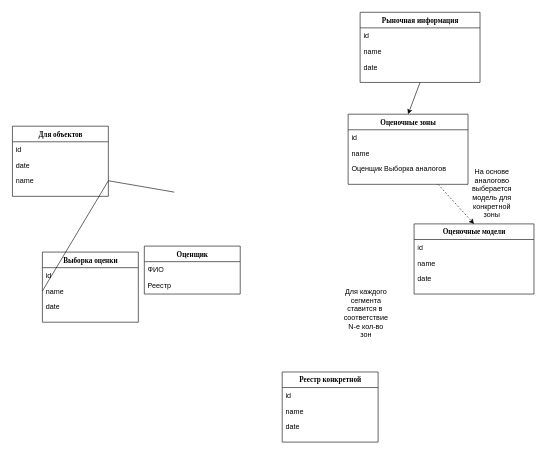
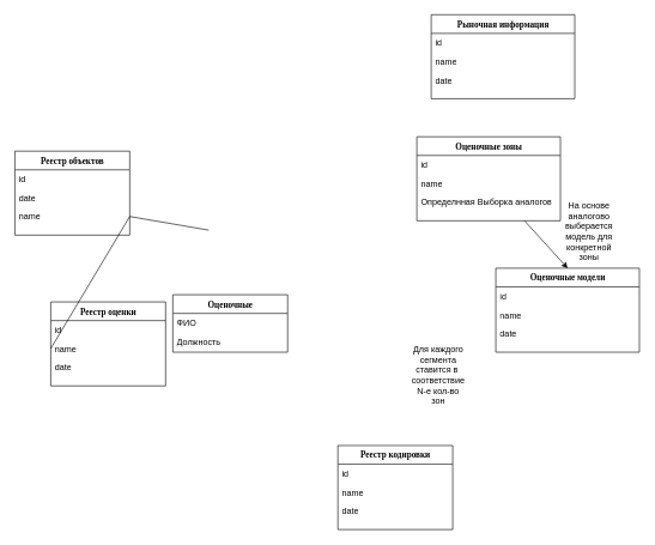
  <mxCell id="0" />
  <mxCell id="1" parent="0" />
- <mxCell id="2" value="Для объектов" style="swimlane;html=1;fontStyle=1;align=center;verticalAlign=top;childLayout=stackLayout;horizontal=1;startSize=26;horizontalStack=0;resizeParent=1;resizeLast=0;collapsible=1;marginBottom=0;swimlaneFillColor=#ffffff;rounded=0;shadow=0;comic=0;labelBackgroundColor=none;strokeWidth=1;fillColor=none;fontFamily=Verdana;fontSize=12" parent="1" vertex="1"><mxGeometry x="20" y="210" width="160" height="117" as="geometry" /></mxCell>
+ <mxCell id="2" value="Реестр объектов" style="swimlane;html=1;fontStyle=1;align=center;verticalAlign=top;childLayout=stackLayout;horizontal=1;startSize=26;horizontalStack=0;resizeParent=1;resizeLast=0;collapsible=1;marginBottom=0;swimlaneFillColor=#ffffff;rounded=0;shadow=0;comic=0;labelBackgroundColor=none;strokeWidth=1;fillColor=none;fontFamily=Verdana;fontSize=12" parent="1" vertex="1"><mxGeometry x="20" y="210" width="160" height="117" as="geometry" /></mxCell>
  <mxCell id="3" value="id" style="text;html=1;strokeColor=none;fillColor=none;align=left;verticalAlign=top;spacingLeft=4;spacingRight=4;whiteSpace=wrap;overflow=hidden;rotatable=0;points=[[0,0.5],[1,0.5]];portConstraint=eastwest;" parent="2" vertex="1"><mxGeometry y="26" width="160" height="26" as="geometry" /></mxCell>
  <mxCell id="4" value="date" style="text;html=1;strokeColor=none;fillColor=none;align=left;verticalAlign=top;spacingLeft=4;spacingRight=4;whiteSpace=wrap;overflow=hidden;rotatable=0;points=[[0,0.5],[1,0.5]];portConstraint=eastwest;" parent="2" vertex="1"><mxGeometry y="52" width="160" height="26" as="geometry" /></mxCell>
  <mxCell id="5" value="name" style="text;html=1;strokeColor=none;fillColor=none;align=left;verticalAlign=top;spacingLeft=4;spacingRight=4;whiteSpace=wrap;overflow=hidden;rotatable=0;points=[[0,0.5],[1,0.5]];portConstraint=eastwest;" parent="2" vertex="1"><mxGeometry y="78" width="160" height="26" as="geometry" /></mxCell>
- <mxCell id="6" value="Выборка оценки" style="swimlane;html=1;fontStyle=1;align=center;verticalAlign=top;childLayout=stackLayout;horizontal=1;startSize=26;horizontalStack=0;resizeParent=1;resizeLast=0;collapsible=1;marginBottom=0;swimlaneFillColor=#ffffff;rounded=0;shadow=0;comic=0;labelBackgroundColor=none;strokeWidth=1;fillColor=none;fontFamily=Verdana;fontSize=12" parent="1" vertex="1"><mxGeometry x="70" y="420" width="160" height="117" as="geometry" /></mxCell>
+ <mxCell id="6" value="Реестр оценки" style="swimlane;html=1;fontStyle=1;align=center;verticalAlign=top;childLayout=stackLayout;horizontal=1;startSize=26;horizontalStack=0;resizeParent=1;resizeLast=0;collapsible=1;marginBottom=0;swimlaneFillColor=#ffffff;rounded=0;shadow=0;comic=0;labelBackgroundColor=none;strokeWidth=1;fillColor=none;fontFamily=Verdana;fontSize=12" parent="1" vertex="1"><mxGeometry x="70" y="420" width="160" height="117" as="geometry" /></mxCell>
  <mxCell id="7" value="id" style="text;html=1;strokeColor=none;fillColor=none;align=left;verticalAlign=top;spacingLeft=4;spacingRight=4;whiteSpace=wrap;overflow=hidden;rotatable=0;points=[[0,0.5],[1,0.5]];portConstraint=eastwest;" parent="6" vertex="1"><mxGeometry y="26" width="160" height="26" as="geometry" /></mxCell>
  <mxCell id="8" value="name" style="text;html=1;strokeColor=none;fillColor=none;align=left;verticalAlign=top;spacingLeft=4;spacingRight=4;whiteSpace=wrap;overflow=hidden;rotatable=0;points=[[0,0.5],[1,0.5]];portConstraint=eastwest;" parent="6" vertex="1"><mxGeometry y="52" width="160" height="26" as="geometry" /></mxCell>
  <mxCell id="9" value="date" style="text;html=1;strokeColor=none;fillColor=none;align=left;verticalAlign=top;spacingLeft=4;spacingRight=4;whiteSpace=wrap;overflow=hidden;rotatable=0;points=[[0,0.5],[1,0.5]];portConstraint=eastwest;" parent="6" vertex="1"><mxGeometry y="78" width="160" height="26" as="geometry" /></mxCell>
- <mxCell id="10" value="Оценщик" style="swimlane;html=1;fontStyle=1;align=center;verticalAlign=top;childLayout=stackLayout;horizontal=1;startSize=26;horizontalStack=0;resizeParent=1;resizeLast=0;collapsible=1;marginBottom=0;swimlaneFillColor=#ffffff;rounded=0;shadow=0;comic=0;labelBackgroundColor=none;strokeWidth=1;fillColor=none;fontFamily=Verdana;fontSize=12" parent="1" vertex="1"><mxGeometry x="240" y="410" width="160" height="80" as="geometry" /></mxCell>
+ <mxCell id="10" value="Оценочные" style="swimlane;html=1;fontStyle=1;align=center;verticalAlign=top;childLayout=stackLayout;horizontal=1;startSize=26;horizontalStack=0;resizeParent=1;resizeLast=0;collapsible=1;marginBottom=0;swimlaneFillColor=#ffffff;rounded=0;shadow=0;comic=0;labelBackgroundColor=none;strokeWidth=1;fillColor=none;fontFamily=Verdana;fontSize=12" parent="1" vertex="1"><mxGeometry x="240" y="410" width="160" height="80" as="geometry" /></mxCell>
  <mxCell id="11" value="ФИО" style="text;html=1;strokeColor=none;fillColor=none;align=left;verticalAlign=top;spacingLeft=4;spacingRight=4;whiteSpace=wrap;overflow=hidden;rotatable=0;points=[[0,0.5],[1,0.5]];portConstraint=eastwest;" parent="10" vertex="1"><mxGeometry y="26" width="160" height="26" as="geometry" /></mxCell>
- <mxCell id="12" value="Реестр" style="text;html=1;strokeColor=none;fillColor=none;align=left;verticalAlign=top;spacingLeft=4;spacingRight=4;whiteSpace=wrap;overflow=hidden;rotatable=0;points=[[0,0.5],[1,0.5]];portConstraint=eastwest;" parent="10" vertex="1"><mxGeometry y="52" width="160" height="26" as="geometry" /></mxCell>
+ <mxCell id="12" value="Должность" style="text;html=1;strokeColor=none;fillColor=none;align=left;verticalAlign=top;spacingLeft=4;spacingRight=4;whiteSpace=wrap;overflow=hidden;rotatable=0;points=[[0,0.5],[1,0.5]];portConstraint=eastwest;" parent="10" vertex="1"><mxGeometry y="52" width="160" height="26" as="geometry" /></mxCell>
  <mxCell id="13" value="" style="endArrow=none;html=1;rounded=0;exitX=1;exitY=0.5;exitDx=0;exitDy=0;entryX=0;entryY=0.5;entryDx=0;entryDy=0;" parent="1" source="5" target="8" edge="1"><mxGeometry width="50" height="50" relative="1" as="geometry"><mxPoint x="190" y="420" as="sourcePoint" /><mxPoint x="240" y="320" as="targetPoint" /></mxGeometry></mxCell>
- <mxCell id="14" value="Реестр конкретной" style="swimlane;html=1;fontStyle=1;align=center;verticalAlign=top;childLayout=stackLayout;horizontal=1;startSize=26;horizontalStack=0;resizeParent=1;resizeLast=0;collapsible=1;marginBottom=0;swimlaneFillColor=#ffffff;rounded=0;shadow=0;comic=0;labelBackgroundColor=none;strokeWidth=1;fillColor=none;fontFamily=Verdana;fontSize=12" parent="1" vertex="1"><mxGeometry x="470" y="620" width="160" height="117" as="geometry" /></mxCell>
+ <mxCell id="14" value="Реестр кодировки" style="swimlane;html=1;fontStyle=1;align=center;verticalAlign=top;childLayout=stackLayout;horizontal=1;startSize=26;horizontalStack=0;resizeParent=1;resizeLast=0;collapsible=1;marginBottom=0;swimlaneFillColor=#ffffff;rounded=0;shadow=0;comic=0;labelBackgroundColor=none;strokeWidth=1;fillColor=none;fontFamily=Verdana;fontSize=12" parent="1" vertex="1"><mxGeometry x="470" y="620" width="160" height="117" as="geometry" /></mxCell>
  <mxCell id="15" value="id" style="text;html=1;strokeColor=none;fillColor=none;align=left;verticalAlign=top;spacingLeft=4;spacingRight=4;whiteSpace=wrap;overflow=hidden;rotatable=0;points=[[0,0.5],[1,0.5]];portConstraint=eastwest;" parent="14" vertex="1"><mxGeometry y="26" width="160" height="26" as="geometry" /></mxCell>
  <mxCell id="16" value="name" style="text;html=1;strokeColor=none;fillColor=none;align=left;verticalAlign=top;spacingLeft=4;spacingRight=4;whiteSpace=wrap;overflow=hidden;rotatable=0;points=[[0,0.5],[1,0.5]];portConstraint=eastwest;" parent="14" vertex="1"><mxGeometry y="52" width="160" height="26" as="geometry" /></mxCell>
  <mxCell id="17" value="date" style="text;html=1;strokeColor=none;fillColor=none;align=left;verticalAlign=top;spacingLeft=4;spacingRight=4;whiteSpace=wrap;overflow=hidden;rotatable=0;points=[[0,0.5],[1,0.5]];portConstraint=eastwest;" parent="14" vertex="1"><mxGeometry y="78" width="160" height="26" as="geometry" /></mxCell>
  <mxCell id="18" value="" style="endArrow=none;html=1;rounded=0;exitX=1;exitY=0.5;exitDx=0;exitDy=0;" parent="1" source="5" edge="1"><mxGeometry width="50" height="50" relative="1" as="geometry"><mxPoint x="220" y="230" as="sourcePoint" /><mxPoint x="290" y="320" as="targetPoint" /></mxGeometry></mxCell>
  <mxCell id="19" value="Рыночная информация" style="swimlane;html=1;fontStyle=1;align=center;verticalAlign=top;childLayout=stackLayout;horizontal=1;startSize=26;horizontalStack=0;resizeParent=1;resizeLast=0;collapsible=1;marginBottom=0;swimlaneFillColor=#ffffff;rounded=0;shadow=0;comic=0;labelBackgroundColor=none;strokeWidth=1;fillColor=none;fontFamily=Verdana;fontSize=12" vertex="1" parent="1"><mxGeometry x="600" y="20" width="200" height="117" as="geometry" /></mxCell>
  <mxCell id="20" value="id" style="text;html=1;strokeColor=none;fillColor=none;align=left;verticalAlign=top;spacingLeft=4;spacingRight=4;whiteSpace=wrap;overflow=hidden;rotatable=0;points=[[0,0.5],[1,0.5]];portConstraint=eastwest;" vertex="1" parent="19"><mxGeometry y="26" width="200" height="26" as="geometry" /></mxCell>
  <mxCell id="21" value="name" style="text;html=1;strokeColor=none;fillColor=none;align=left;verticalAlign=top;spacingLeft=4;spacingRight=4;whiteSpace=wrap;overflow=hidden;rotatable=0;points=[[0,0.5],[1,0.5]];portConstraint=eastwest;" vertex="1" parent="19"><mxGeometry y="52" width="200" height="26" as="geometry" /></mxCell>
  <mxCell id="22" value="date" style="text;html=1;strokeColor=none;fillColor=none;align=left;verticalAlign=top;spacingLeft=4;spacingRight=4;whiteSpace=wrap;overflow=hidden;rotatable=0;points=[[0,0.5],[1,0.5]];portConstraint=eastwest;" vertex="1" parent="19"><mxGeometry y="78" width="200" height="26" as="geometry" /></mxCell>
  <mxCell id="23" value="Оценочные зоны" style="swimlane;html=1;fontStyle=1;align=center;verticalAlign=top;childLayout=stackLayout;horizontal=1;startSize=26;horizontalStack=0;resizeParent=1;resizeLast=0;collapsible=1;marginBottom=0;swimlaneFillColor=#ffffff;rounded=0;shadow=0;comic=0;labelBackgroundColor=none;strokeWidth=1;fillColor=none;fontFamily=Verdana;fontSize=12" vertex="1" parent="1"><mxGeometry x="580" y="190" width="200" height="117" as="geometry" /></mxCell>
  <mxCell id="24" value="id" style="text;html=1;strokeColor=none;fillColor=none;align=left;verticalAlign=top;spacingLeft=4;spacingRight=4;whiteSpace=wrap;overflow=hidden;rotatable=0;points=[[0,0.5],[1,0.5]];portConstraint=eastwest;" vertex="1" parent="23"><mxGeometry y="26" width="200" height="26" as="geometry" /></mxCell>
  <mxCell id="25" value="name" style="text;html=1;strokeColor=none;fillColor=none;align=left;verticalAlign=top;spacingLeft=4;spacingRight=4;whiteSpace=wrap;overflow=hidden;rotatable=0;points=[[0,0.5],[1,0.5]];portConstraint=eastwest;" vertex="1" parent="23"><mxGeometry y="52" width="200" height="26" as="geometry" /></mxCell>
- <mxCell id="26" value="Оценщик Выборка аналогов" style="text;html=1;strokeColor=none;fillColor=none;align=left;verticalAlign=top;spacingLeft=4;spacingRight=4;whiteSpace=wrap;overflow=hidden;rotatable=0;points=[[0,0.5],[1,0.5]];portConstraint=eastwest;" vertex="1" parent="23"><mxGeometry y="78" width="200" height="26" as="geometry" /></mxCell>
+ <mxCell id="26" value="Определнная Выборка аналогов" style="text;html=1;strokeColor=none;fillColor=none;align=left;verticalAlign=top;spacingLeft=4;spacingRight=4;whiteSpace=wrap;overflow=hidden;rotatable=0;points=[[0,0.5],[1,0.5]];portConstraint=eastwest;" vertex="1" parent="23"><mxGeometry y="78" width="200" height="26" as="geometry" /></mxCell>
  <mxCell id="27" value="Оценочные модели" style="swimlane;html=1;fontStyle=1;align=center;verticalAlign=top;childLayout=stackLayout;horizontal=1;startSize=26;horizontalStack=0;resizeParent=1;resizeLast=0;collapsible=1;marginBottom=0;swimlaneFillColor=#ffffff;rounded=0;shadow=0;comic=0;labelBackgroundColor=none;strokeWidth=1;fillColor=none;fontFamily=Verdana;fontSize=12" vertex="1" parent="1"><mxGeometry x="690" y="373" width="200" height="117" as="geometry" /></mxCell>
  <mxCell id="28" value="id" style="text;html=1;strokeColor=none;fillColor=none;align=left;verticalAlign=top;spacingLeft=4;spacingRight=4;whiteSpace=wrap;overflow=hidden;rotatable=0;points=[[0,0.5],[1,0.5]];portConstraint=eastwest;" vertex="1" parent="27"><mxGeometry y="26" width="200" height="26" as="geometry" /></mxCell>
  <mxCell id="29" value="name" style="text;html=1;strokeColor=none;fillColor=none;align=left;verticalAlign=top;spacingLeft=4;spacingRight=4;whiteSpace=wrap;overflow=hidden;rotatable=0;points=[[0,0.5],[1,0.5]];portConstraint=eastwest;" vertex="1" parent="27"><mxGeometry y="52" width="200" height="26" as="geometry" /></mxCell>
  <mxCell id="30" value="date" style="text;html=1;strokeColor=none;fillColor=none;align=left;verticalAlign=top;spacingLeft=4;spacingRight=4;whiteSpace=wrap;overflow=hidden;rotatable=0;points=[[0,0.5],[1,0.5]];portConstraint=eastwest;" vertex="1" parent="27"><mxGeometry y="78" width="200" height="26" as="geometry" /></mxCell>
- <mxCell id="31" value="" style="endArrow=classic;html=1;rounded=0;exitX=0.5;exitY=1;exitDx=0;exitDy=0;entryX=0.5;entryY=0;entryDx=0;entryDy=0;" edge="1" parent="1" source="19" target="23"><mxGeometry width="50" height="50" relative="1" as="geometry"><mxPoint x="760" y="250" as="sourcePoint" /><mxPoint x="810" y="200" as="targetPoint" /></mxGeometry></mxCell>
- <mxCell id="32" value="" style="endArrow=classic;html=1;rounded=0;exitX=0.75;exitY=1;exitDx=0;exitDy=0;entryX=0.5;entryY=0;entryDx=0;entryDy=0;dashed=1;" edge="1" parent="1" source="23" target="27"><mxGeometry width="50" height="50" relative="1" as="geometry"><mxPoint x="740" y="380" as="sourcePoint" /><mxPoint x="790" y="330" as="targetPoint" /></mxGeometry></mxCell>
+ <mxCell id="32" value="" style="endArrow=classic;html=1;rounded=0;exitX=0.75;exitY=1;exitDx=0;exitDy=0;entryX=0.5;entryY=0;entryDx=0;entryDy=0;" edge="1" parent="1" source="23" target="27"><mxGeometry width="50" height="50" relative="1" as="geometry"><mxPoint x="740" y="380" as="sourcePoint" /><mxPoint x="790" y="330" as="targetPoint" /></mxGeometry></mxCell>
  <mxCell id="33" value="На основе аналогово выберается модель для конкретной зоны" style="text;html=1;strokeColor=none;fillColor=none;align=center;verticalAlign=middle;whiteSpace=wrap;rounded=0;" vertex="1" parent="1"><mxGeometry x="790" y="307" width="60" height="30" as="geometry" /></mxCell>
  <mxCell id="34" value="Для каждого сегмента ставится в&amp;nbsp; соответствие N-е кол-во зон" style="text;html=1;strokeColor=none;fillColor=none;align=center;verticalAlign=middle;whiteSpace=wrap;rounded=0;" vertex="1" parent="1"><mxGeometry x="580" y="507" width="60" height="30" as="geometry" /></mxCell>
